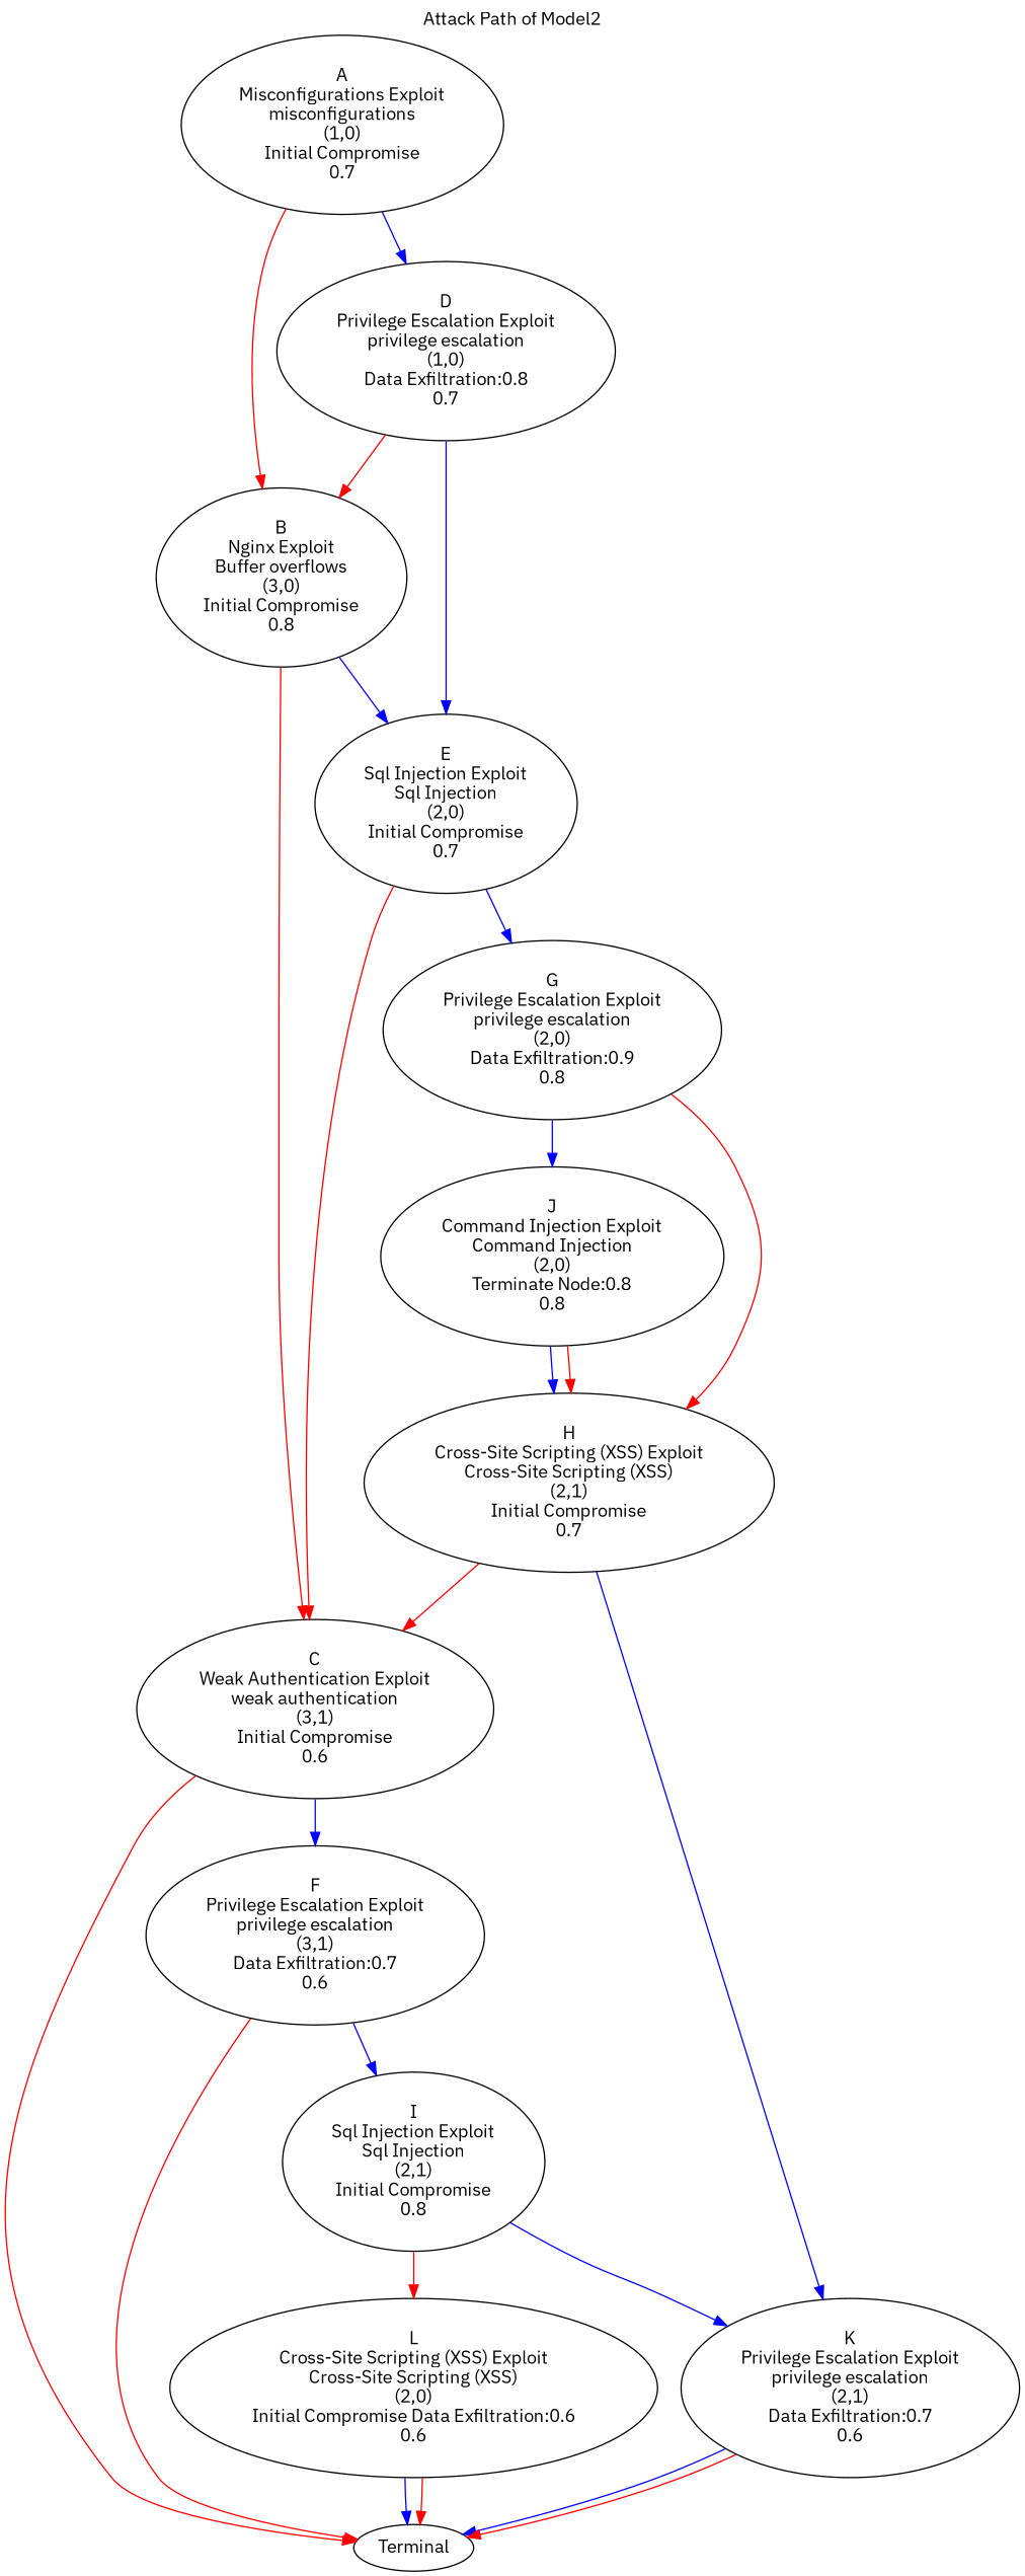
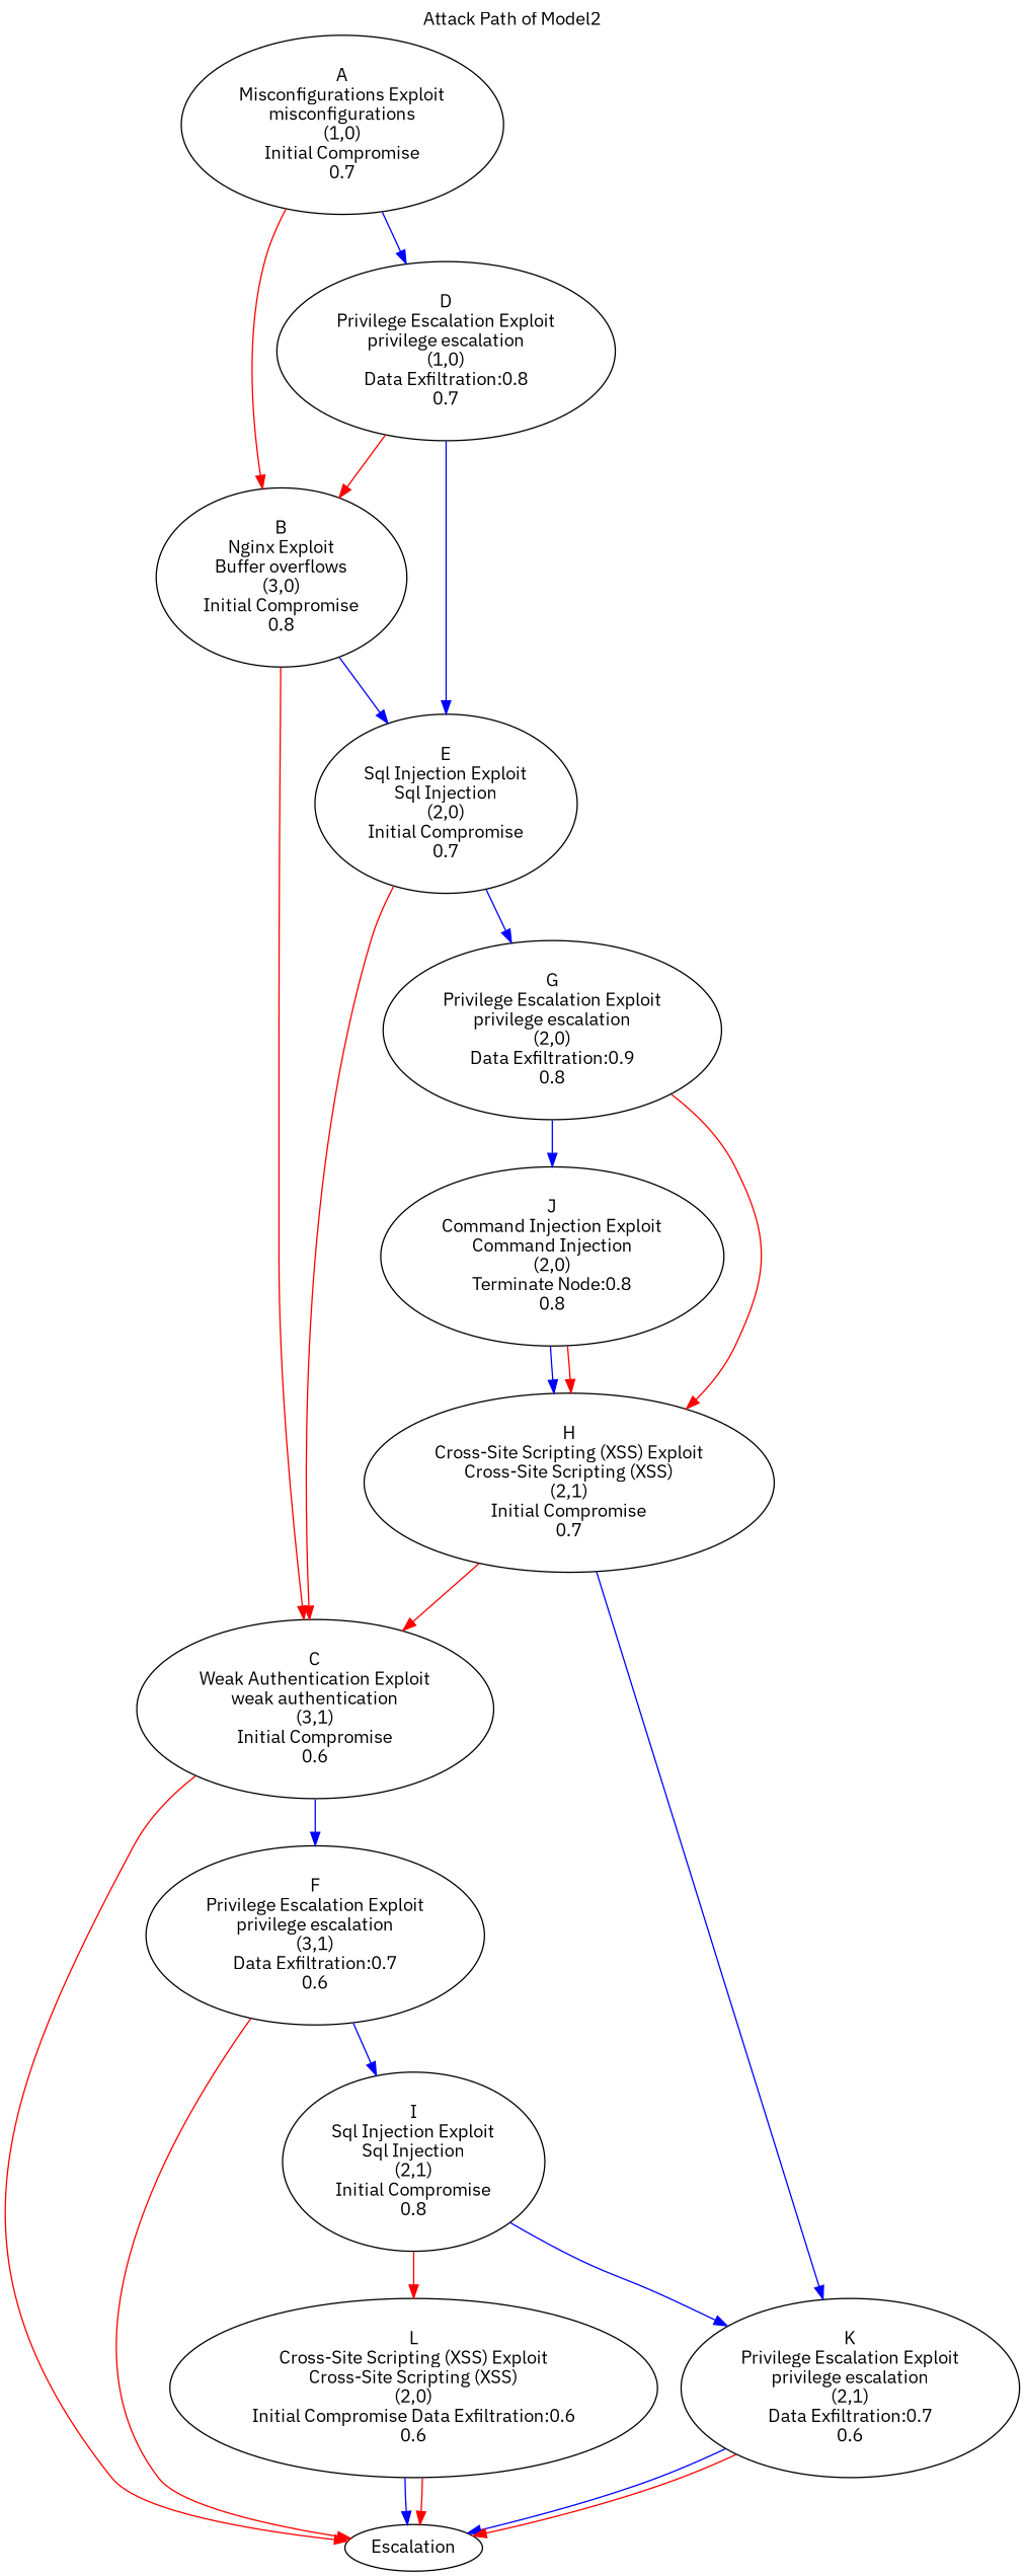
  digraph {
    label="Attack Path of Model2"
    labelloc=t
    fontname="IBM Plex Sans"
    node [fontname="IBM Plex Sans"]
    edge [color=red fontname="IBM Plex Sans"]
    n1 [label="A\nMisconfigurations Exploit\nmisconfigurations\n(1,0)\nInitial Compromise\n0.7"]
    n2 [label="B\nNginx Exploit\nBuffer overflows\n(3,0)\nInitial Compromise\n0.8"]
    n3 [label="D\nPrivilege Escalation Exploit\nprivilege escalation\n(1,0)\nData Exfiltration:0.8\n0.7"]
    n4 [label="C\nWeak Authentication Exploit\nweak authentication\n(3,1)\nInitial Compromise\n0.6"]
    n5 [label="E\nSql Injection Exploit\nSql Injection\n(2,0)\nInitial Compromise\n0.7"]
    n6 [label="F\nPrivilege Escalation Exploit\nprivilege escalation\n(3,1)\nData Exfiltration:0.7\n0.6"]
-   n7 [label=Terminal]
+   n7 [label=Escalation]
    n8 [label="G\nPrivilege Escalation Exploit\nprivilege escalation\n(2,0)\nData Exfiltration:0.9\n0.8"]
    n9 [label="I\nSql Injection Exploit\nSql Injection\n(2,1)\nInitial Compromise\n0.8"]
    n10 [label="H\nCross-Site Scripting (XSS) Exploit\nCross-Site Scripting (XSS)\n(2,1)\nInitial Compromise\n0.7"]
    n11 [label="J\nCommand Injection Exploit\nCommand Injection\n(2,0)\nTerminate Node:0.8\n0.8"]
    n12 [label="K\nPrivilege Escalation Exploit\nprivilege escalation\n(2,1)\nData Exfiltration:0.7\n0.6"]
    n13 [label="L\nCross-Site Scripting (XSS) Exploit\nCross-Site Scripting (XSS)\n(2,0)\nInitial Compromise Data Exfiltration:0.6\n0.6"]
    n1 -> n2
    n1 -> n3 [color=blue]
    n2 -> n4
    n2 -> n5 [color=blue]
    n3 -> n2
    n3 -> n5 [color=blue]
    n4 -> n6 [color=blue]
    n4 -> n7
    n5 -> n4
    n5 -> n8 [color=blue]
    n6 -> n7
    n6 -> n9 [color=blue]
    n8 -> n10
    n8 -> n11 [color=blue]
    n9 -> n12 [color=blue]
    n9 -> n13
    n10 -> n4
    n10 -> n12 [color=blue]
    n11 -> n10 [color=blue]
    n11 -> n10
    n12 -> n7 [color=blue]
    n12 -> n7
    n13 -> n7 [color=blue]
    n13 -> n7
  }
